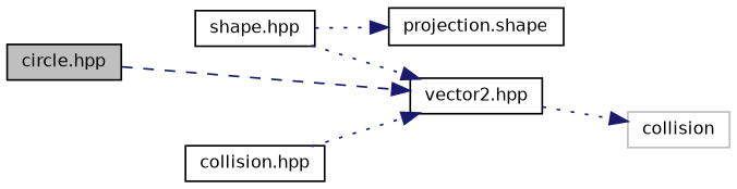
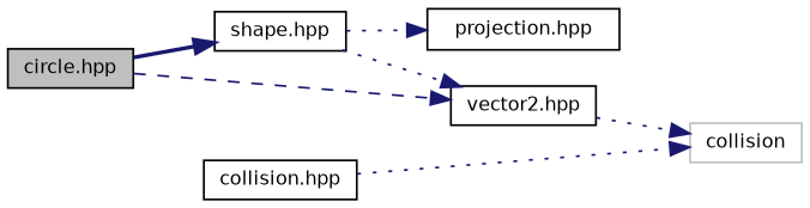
  digraph {
    rankdir=LR
    node [color=black fillcolor=white fontname=Helvetica fontsize=10 shape=record style=filled]
    edge [color=midnightblue fontname=Helvetica fontsize=10 labelfontname=Helvetica labelfontsize=10 style=dotted]
    n1 [fillcolor=grey75 fontcolor=black height=0.2 label="circle.hpp" width=0.4]
    n2 [height=0.2 label="shape.hpp" width=0.4]
    n3 [height=0.2 label="vector2.hpp" width=0.4]
-   n4 [height=0.2 label="projection.shape" width=0.4]
+   n4 [height=0.2 label="projection.hpp" width=0.4]
    n5 [color=grey75 height=0.2 label=collision width=0.4]
    n6 [height=0.2 label="collision.hpp" width=0.4]
+   n1 -> n2 [style=bold]
    n1 -> n3 [style=dashed]
    n2 -> n3
    n2 -> n4
    n3 -> n5
-   n6 -> n3
+   n6 -> n5
  }
